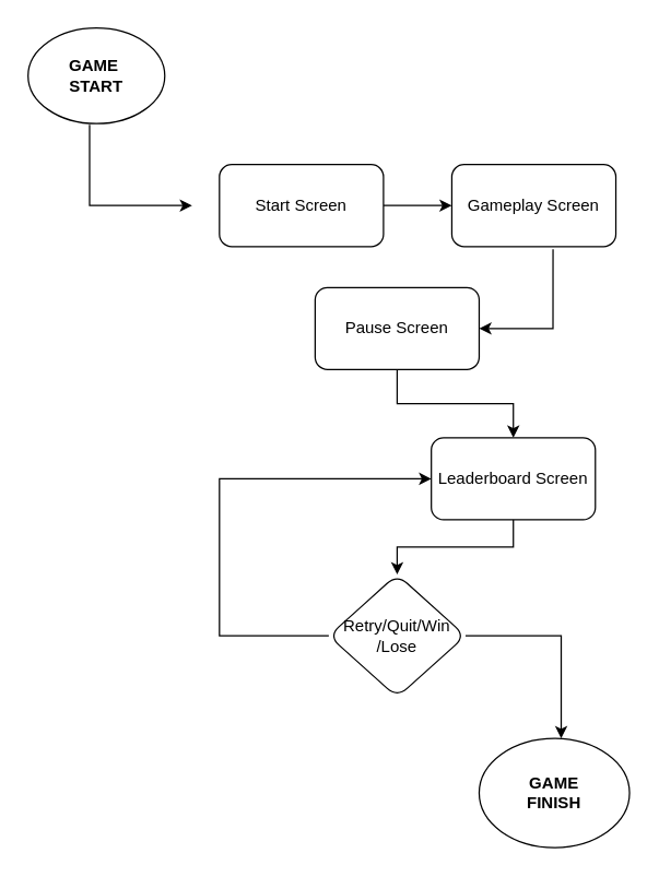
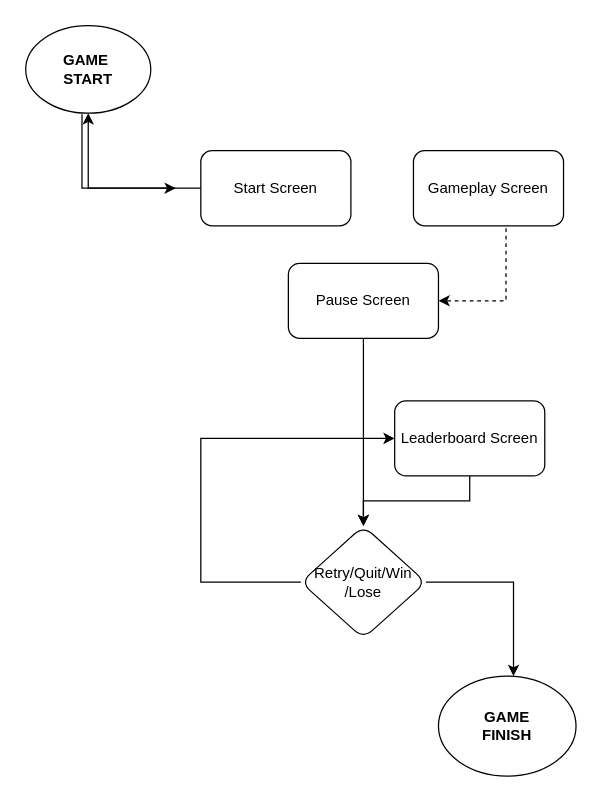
  <mxCell id="0" />
  <mxCell id="1" parent="0" />
  <mxCell id="2" value="&lt;b&gt;GAME&amp;nbsp;&lt;/b&gt;&lt;div&gt;&lt;b&gt;START&lt;/b&gt;&lt;/div&gt;" style="ellipse;whiteSpace=wrap;html=1;" vertex="1" parent="1"><mxGeometry x="20" y="20" width="100" height="70" as="geometry" /></mxCell>
  <mxCell id="3" value="" style="endArrow=classic;html=1;rounded=0;exitX=0.45;exitY=1.013;exitDx=0;exitDy=0;exitPerimeter=0;" edge="1" parent="1" source="2"><mxGeometry width="50" height="50" relative="1" as="geometry"><mxPoint x="290" y="310" as="sourcePoint" /><mxPoint x="140" y="150" as="targetPoint" /><Array as="points"><mxPoint x="65" y="150" /></Array></mxGeometry></mxCell>
- <mxCell id="4" value="" style="edgeStyle=orthogonalEdgeStyle;rounded=0;orthogonalLoop=1;jettySize=auto;html=1;" edge="1" parent="1" source="5" target="6"><mxGeometry relative="1" as="geometry" /></mxCell>
+ <mxCell id="4" value="" style="edgeStyle=orthogonalEdgeStyle;rounded=0;orthogonalLoop=1;jettySize=auto;html=1;" edge="1" parent="1" source="5" target="2"><mxGeometry relative="1" as="geometry" /></mxCell>
  <mxCell id="5" value="Start Screen" style="rounded=1;whiteSpace=wrap;html=1;" vertex="1" parent="1"><mxGeometry x="160" y="120" width="120" height="60" as="geometry" /></mxCell>
  <mxCell id="6" value="Gameplay Screen" style="whiteSpace=wrap;html=1;rounded=1;" vertex="1" parent="1"><mxGeometry x="330" y="120" width="120" height="60" as="geometry" /></mxCell>
- <mxCell id="7" value="" style="edgeStyle=orthogonalEdgeStyle;rounded=0;orthogonalLoop=1;jettySize=auto;html=1;" edge="1" parent="1" source="8" target="11"><mxGeometry relative="1" as="geometry" /></mxCell>
+ <mxCell id="7" value="" style="edgeStyle=orthogonalEdgeStyle;rounded=0;orthogonalLoop=1;jettySize=auto;html=1;" edge="1" parent="1" source="8" target="12"><mxGeometry relative="1" as="geometry" /></mxCell>
  <mxCell id="8" value="Pause Screen" style="whiteSpace=wrap;html=1;rounded=1;" vertex="1" parent="1"><mxGeometry x="230" y="210" width="120" height="60" as="geometry" /></mxCell>
- <mxCell id="9" value="" style="endArrow=classic;html=1;rounded=0;exitX=0.617;exitY=1.033;exitDx=0;exitDy=0;exitPerimeter=0;entryX=1;entryY=0.5;entryDx=0;entryDy=0;" edge="1" parent="1" source="6" target="8"><mxGeometry width="50" height="50" relative="1" as="geometry"><mxPoint x="290" y="310" as="sourcePoint" /><mxPoint x="360" y="240" as="targetPoint" /><Array as="points"><mxPoint x="404" y="240" /></Array></mxGeometry></mxCell>
+ <mxCell id="9" value="" style="endArrow=classic;html=1;rounded=0;exitX=0.617;exitY=1.033;exitDx=0;exitDy=0;exitPerimeter=0;entryX=1;entryY=0.5;entryDx=0;entryDy=0;dashed=1;" edge="1" parent="1" source="6" target="8"><mxGeometry width="50" height="50" relative="1" as="geometry"><mxPoint x="290" y="310" as="sourcePoint" /><mxPoint x="360" y="240" as="targetPoint" /><Array as="points"><mxPoint x="404" y="240" /></Array></mxGeometry></mxCell>
  <mxCell id="10" value="" style="edgeStyle=orthogonalEdgeStyle;rounded=0;orthogonalLoop=1;jettySize=auto;html=1;" edge="1" parent="1" source="11" target="12"><mxGeometry relative="1" as="geometry" /></mxCell>
  <mxCell id="11" value="Leaderboard Screen" style="whiteSpace=wrap;html=1;rounded=1;" vertex="1" parent="1"><mxGeometry x="315" y="320" width="120" height="60" as="geometry" /></mxCell>
  <mxCell id="12" value="Retry/Quit/Win&lt;div&gt;/Lose&lt;/div&gt;" style="rhombus;whiteSpace=wrap;html=1;rounded=1;" vertex="1" parent="1"><mxGeometry x="240" y="420" width="100" height="90" as="geometry" /></mxCell>
  <mxCell id="13" value="" style="endArrow=classic;html=1;rounded=0;exitX=0;exitY=0.5;exitDx=0;exitDy=0;entryX=0;entryY=0.5;entryDx=0;entryDy=0;" edge="1" parent="1" source="12" target="11"><mxGeometry width="50" height="50" relative="1" as="geometry"><mxPoint x="290" y="310" as="sourcePoint" /><mxPoint x="340" y="260" as="targetPoint" /><Array as="points"><mxPoint x="160" y="465" /><mxPoint x="160" y="350" /></Array></mxGeometry></mxCell>
  <mxCell id="14" value="&lt;b&gt;GAME&lt;/b&gt;&lt;div&gt;&lt;b&gt;FINISH&lt;/b&gt;&lt;/div&gt;" style="ellipse;whiteSpace=wrap;html=1;" vertex="1" parent="1"><mxGeometry x="350" y="540" width="110" height="80" as="geometry" /></mxCell>
  <mxCell id="15" value="" style="endArrow=classic;html=1;rounded=0;exitX=1;exitY=0.5;exitDx=0;exitDy=0;" edge="1" parent="1" source="12"><mxGeometry width="50" height="50" relative="1" as="geometry"><mxPoint x="290" y="410" as="sourcePoint" /><mxPoint x="410" y="540" as="targetPoint" /><Array as="points"><mxPoint x="410" y="465" /></Array></mxGeometry></mxCell>
